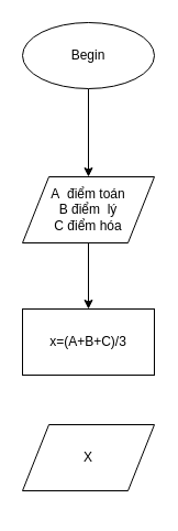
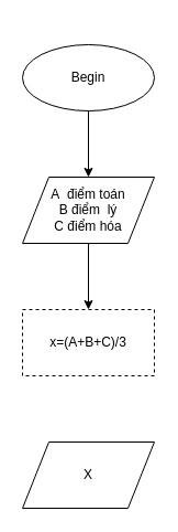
  <mxCell id="0" />
  <mxCell id="1" parent="0" />
  <mxCell id="2" style="edgeStyle=orthogonalEdgeStyle;rounded=0;orthogonalLoop=1;jettySize=auto;html=1;entryX=0.5;entryY=0;entryDx=0;entryDy=0;" edge="1" parent="1" source="3" target="5"><mxGeometry relative="1" as="geometry" /></mxCell>
- <mxCell id="3" value="Begin&lt;br&gt;" style="ellipse;whiteSpace=wrap;html=1;" vertex="1" parent="1"><mxGeometry x="20" y="20" width="120" height="60" as="geometry" /></mxCell>
+ <mxCell id="3" value="Begin&lt;br&gt;" style="ellipse;whiteSpace=wrap;html=1;" vertex="1" parent="1"><mxGeometry x="20" y="40" width="120" height="60" as="geometry" /></mxCell>
  <mxCell id="4" style="edgeStyle=orthogonalEdgeStyle;rounded=0;orthogonalLoop=1;jettySize=auto;html=1;entryX=0.5;entryY=0;entryDx=0;entryDy=0;" edge="1" parent="1" source="5" target="6"><mxGeometry relative="1" as="geometry" /></mxCell>
  <mxCell id="5" value="A&amp;nbsp; điểm toán&lt;br&gt;B điểm&amp;nbsp; lý&lt;br&gt;C điểm hóa" style="shape=parallelogram;perimeter=parallelogramPerimeter;whiteSpace=wrap;html=1;" vertex="1" parent="1"><mxGeometry x="20" y="160" width="120" height="60" as="geometry" /></mxCell>
- <mxCell id="6" value="x=(A+B+C)/3" style="rounded=0;whiteSpace=wrap;html=1;" vertex="1" parent="1"><mxGeometry x="20" y="280" width="120" height="60" as="geometry" /></mxCell>
- <mxCell id="7" value="X" style="shape=parallelogram;perimeter=parallelogramPerimeter;whiteSpace=wrap;html=1;" vertex="1" parent="1"><mxGeometry x="20" y="385" width="120" height="60" as="geometry" /></mxCell>
+ <mxCell id="6" value="x=(A+B+C)/3" style="rounded=0;whiteSpace=wrap;html=1;dashed=1;" vertex="1" parent="1"><mxGeometry x="20" y="280" width="120" height="60" as="geometry" /></mxCell>
+ <mxCell id="7" value="X" style="shape=parallelogram;perimeter=parallelogramPerimeter;whiteSpace=wrap;html=1;" vertex="1" parent="1"><mxGeometry x="20" y="400" width="120" height="60" as="geometry" /></mxCell>
